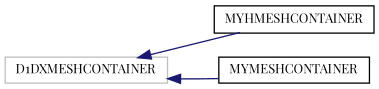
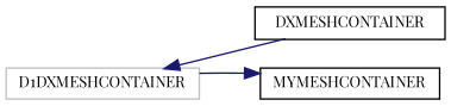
  digraph {
    fontname="Playfair Display"
    rankdir=LR
    node [color=black fillcolor=white fontname="Playfair Display" fontsize=10 shape=record style=filled]
    edge [color=midnightblue dir=back fontname="Playfair Display" fontsize=10 labelfontname=Helvetica labelfontsize=10 style=solid]
    n1 [color=grey75 height=0.2 label=D1DXMESHCONTAINER width=0.4]
-   n2 [height=0.2 label=MYHMESHCONTAINER width=0.4]
+   n2 [height=0.2 label=DXMESHCONTAINER width=0.4]
    n3 [height=0.2 label=MYMESHCONTAINER width=0.4]
    n1 -> n2
-   n1 -> n3
+   n3 -> n1
  }
